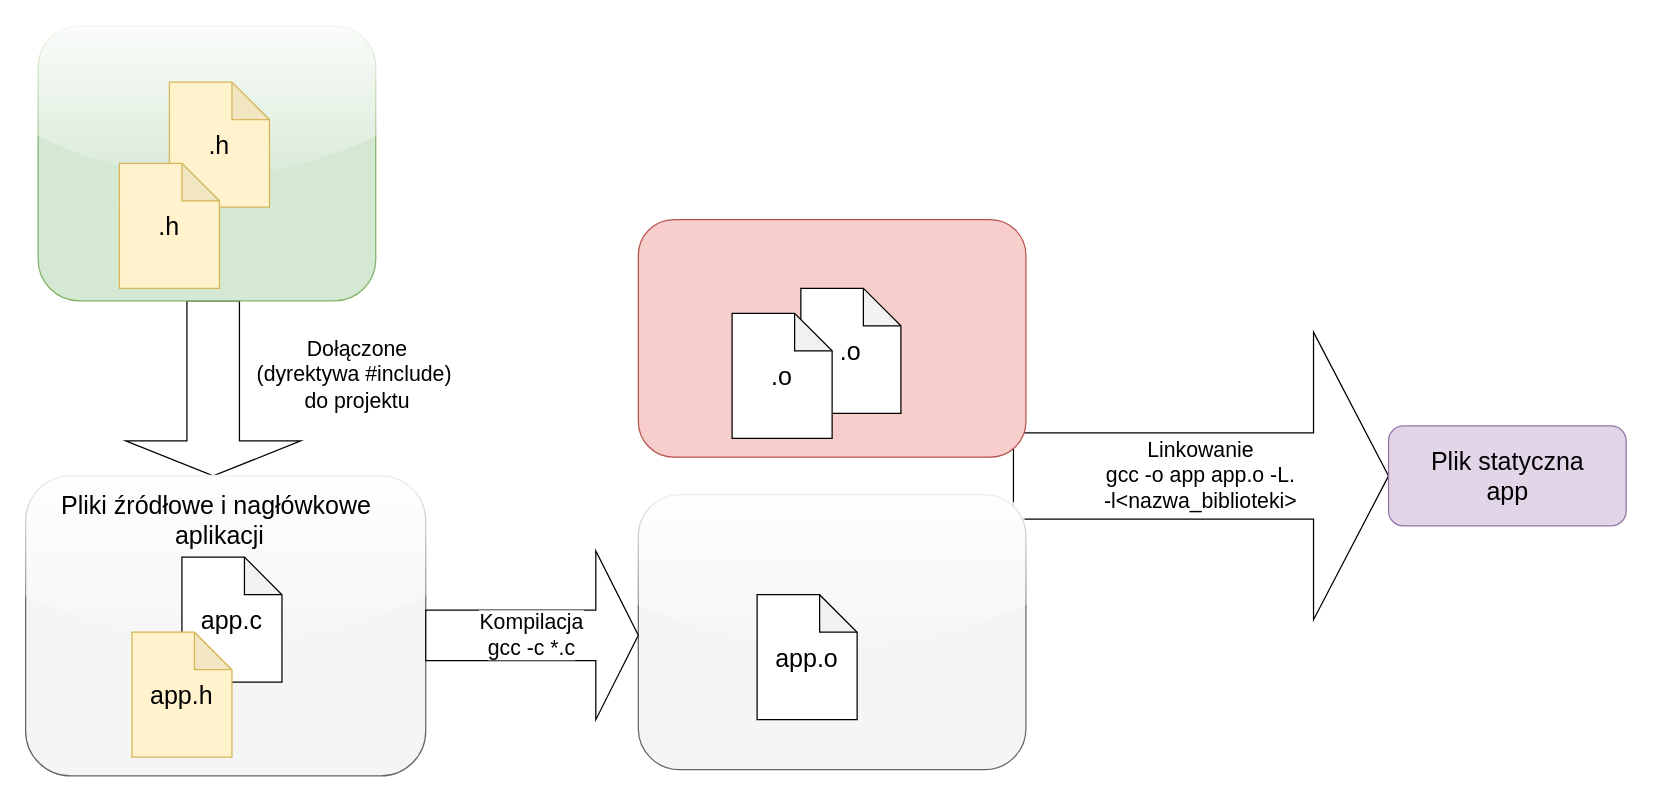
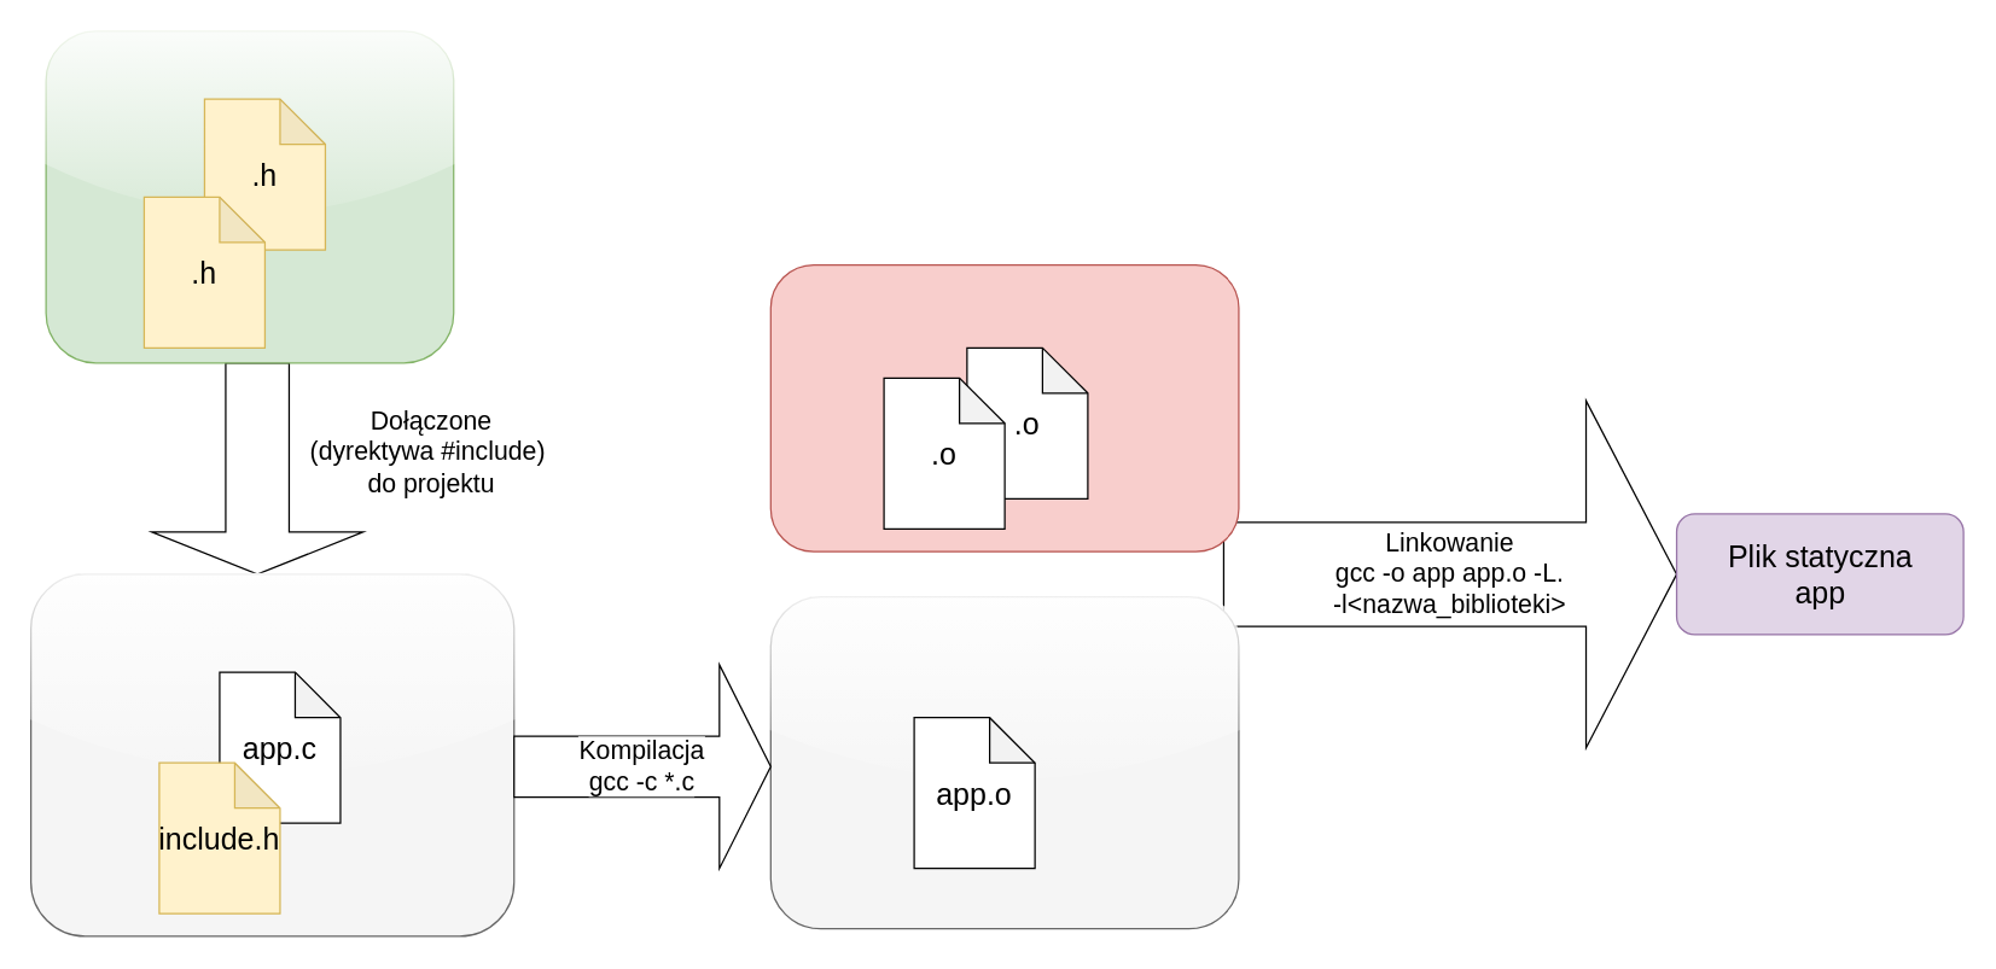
  <mxCell id="0" />
  <mxCell id="1" parent="0" />
  <mxCell id="2" value="Linkowanie&lt;br&gt;gcc -o app app.o -L. &lt;br&gt;-l&amp;lt;nazwa_biblioteki&amp;gt;" style="shape=singleArrow;whiteSpace=wrap;html=1;rounded=0&#10;;glass=0;fontSize=17;" vertex="1" parent="1"><mxGeometry x="810" y="265" width="300" height="230" as="geometry" /></mxCell>
  <mxCell id="3" value="" style="shape=singleArrow;direction=south;whiteSpace=wrap;html=1;rounded=0;glass=0;fontSize=17;" vertex="1" parent="1"><mxGeometry x="100" y="240" width="140" height="140" as="geometry" /></mxCell>
  <mxCell id="4" value="" style="rounded=1;whiteSpace=wrap;html=1;glass=0;fillColor=#f8cecc;strokeColor=#b85450;" vertex="1" parent="1"><mxGeometry x="510" y="175" width="310" height="190" as="geometry" /></mxCell>
  <mxCell id="5" value="&lt;font style=&quot;font-size: 20px&quot;&gt;.o&lt;/font&gt;" style="shape=note;whiteSpace=wrap;html=1;backgroundOutline=1;darkOpacity=0.05;" vertex="1" parent="1"><mxGeometry x="640" y="230" width="80" height="100" as="geometry" /></mxCell>
  <mxCell id="6" value="&lt;font style=&quot;font-size: 20px&quot;&gt;.o&lt;/font&gt;" style="shape=note;whiteSpace=wrap;html=1;backgroundOutline=1;darkOpacity=0.05;" vertex="1" parent="1"><mxGeometry x="585" y="250" width="80" height="100" as="geometry" /></mxCell>
  <mxCell id="7" value="" style="rounded=1;whiteSpace=wrap;html=1;glass=1;fillColor=#d5e8d4;strokeColor=#82b366;" vertex="1" parent="1"><mxGeometry x="30" y="20" width="270" height="220" as="geometry" /></mxCell>
  <mxCell id="8" value="&lt;font style=&quot;font-size: 20px&quot;&gt;.h&lt;/font&gt;" style="shape=note;whiteSpace=wrap;html=1;backgroundOutline=1;darkOpacity=0.05;fillColor=#fff2cc;strokeColor=#d6b656;" vertex="1" parent="1"><mxGeometry x="135" y="65" width="80" height="100" as="geometry" /></mxCell>
  <mxCell id="9" value="&lt;font style=&quot;font-size: 20px&quot;&gt;.h&lt;/font&gt;" style="shape=note;whiteSpace=wrap;html=1;backgroundOutline=1;darkOpacity=0.05;direction=east;fillColor=#fff2cc;strokeColor=#d6b656;" vertex="1" parent="1"><mxGeometry x="95" y="130" width="80" height="100" as="geometry" /></mxCell>
  <mxCell id="10" value="" style="rounded=1;whiteSpace=wrap;html=1;glass=1;fillColor=#f5f5f5;strokeColor=#666666;fontColor=#333333;" vertex="1" parent="1"><mxGeometry x="20" y="380" width="320" height="240" as="geometry" /></mxCell>
- <mxCell id="11" value="&lt;font style=&quot;font-size: 20px&quot;&gt;Pliki źródłowe i nagłówkowe&amp;nbsp;&lt;br&gt;aplikacji&lt;br&gt;&lt;/font&gt;" style="text;html=1;align=center;verticalAlign=middle;resizable=0;points=[];;autosize=1;" vertex="1" parent="1"><mxGeometry x="40" y="395" width="270" height="40" as="geometry" /></mxCell>
  <mxCell id="12" value="&lt;font style=&quot;font-size: 20px&quot;&gt;app.c&lt;/font&gt;" style="shape=note;whiteSpace=wrap;html=1;backgroundOutline=1;darkOpacity=0.05;" vertex="1" parent="1"><mxGeometry x="145" y="445" width="80" height="100" as="geometry" /></mxCell>
- <mxCell id="13" value="&lt;font style=&quot;font-size: 20px&quot;&gt;app.h&lt;/font&gt;" style="shape=note;whiteSpace=wrap;html=1;backgroundOutline=1;darkOpacity=0.05;fillColor=#fff2cc;strokeColor=#d6b656;" vertex="1" parent="1"><mxGeometry x="105" y="505" width="80" height="100" as="geometry" /></mxCell>
+ <mxCell id="13" value="&lt;font style=&quot;font-size: 20px&quot;&gt;include.h&lt;/font&gt;" style="shape=note;whiteSpace=wrap;html=1;backgroundOutline=1;darkOpacity=0.05;fillColor=#fff2cc;strokeColor=#d6b656;" vertex="1" parent="1"><mxGeometry x="105" y="505" width="80" height="100" as="geometry" /></mxCell>
  <mxCell id="14" value="Dołączone &lt;br&gt;(dyrektywa #include)&amp;nbsp;&lt;br&gt;do projektu" style="text;html=1;align=center;verticalAlign=middle;resizable=0;points=[];;autosize=1;fontSize=17;" vertex="1" parent="1"><mxGeometry x="195" y="265" width="180" height="70" as="geometry" /></mxCell>
  <mxCell id="15" value="" style="rounded=1;whiteSpace=wrap;html=1;glass=1;fillColor=#f5f5f5;strokeColor=#666666;fontColor=#333333;" vertex="1" parent="1"><mxGeometry x="510" y="395" width="310" height="220" as="geometry" /></mxCell>
  <mxCell id="16" value="&lt;font style=&quot;font-size: 20px&quot;&gt;app.o&lt;/font&gt;" style="shape=note;whiteSpace=wrap;html=1;backgroundOutline=1;darkOpacity=0.05;" vertex="1" parent="1"><mxGeometry x="605" y="475" width="80" height="100" as="geometry" /></mxCell>
  <mxCell id="17" value="&lt;span style=&quot;white-space: normal ; background-color: rgb(255 , 255 , 255)&quot;&gt;Kompilacja&lt;/span&gt;&lt;br style=&quot;white-space: normal&quot;&gt;&lt;span style=&quot;white-space: normal ; background-color: rgb(255 , 255 , 255)&quot;&gt;gcc -c *.c&lt;/span&gt;" style="shape=singleArrow;whiteSpace=wrap;html=1;rounded=0;glass=0;fontSize=17;" vertex="1" parent="1"><mxGeometry x="340" y="440" width="170" height="135" as="geometry" /></mxCell>
  <mxCell id="18" value="" style="rounded=1;whiteSpace=wrap;html=1;glass=0;fillColor=#e1d5e7;strokeColor=#9673a6;" vertex="1" parent="1"><mxGeometry x="1110" y="340" width="190" height="80" as="geometry" /></mxCell>
  <mxCell id="19" value="&lt;font style=&quot;font-size: 20px&quot;&gt;Plik statyczna&lt;br&gt;app&lt;br&gt;&lt;/font&gt;" style="text;html=1;align=center;verticalAlign=middle;resizable=0;points=[];;autosize=1;" vertex="1" parent="1"><mxGeometry x="1120" y="360" width="170" height="40" as="geometry" /></mxCell>
